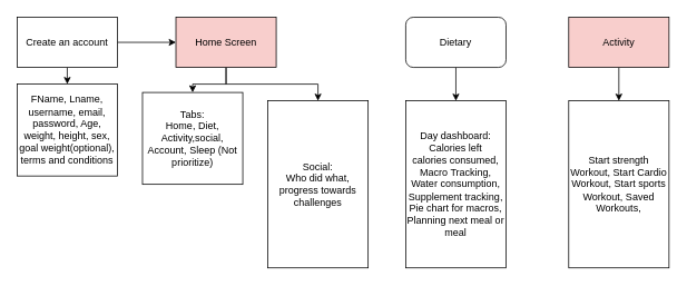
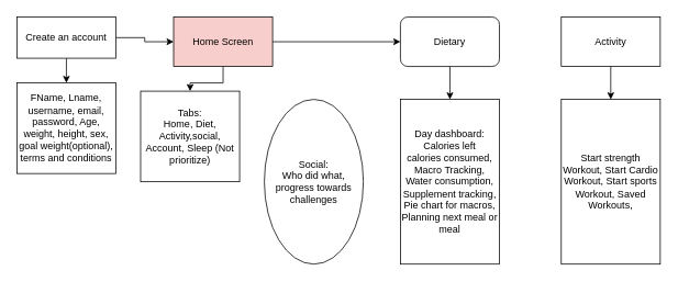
  <mxCell id="0" />
  <mxCell id="1" parent="0" />
  <mxCell id="2" style="edgeStyle=orthogonalEdgeStyle;rounded=0;orthogonalLoop=1;jettySize=auto;html=1;exitX=0.5;exitY=1;exitDx=0;exitDy=0;entryX=0.5;entryY=0;entryDx=0;entryDy=0;" parent="1" source="4" target="5" edge="1"><mxGeometry relative="1" as="geometry" /></mxCell>
  <mxCell id="3" style="edgeStyle=orthogonalEdgeStyle;rounded=0;orthogonalLoop=1;jettySize=auto;html=1;entryX=0;entryY=0.5;entryDx=0;entryDy=0;" parent="1" source="4" target="8" edge="1"><mxGeometry relative="1" as="geometry" /></mxCell>
- <mxCell id="4" value="Create an account" style="rounded=0;whiteSpace=wrap;html=1;" parent="1" vertex="1"><mxGeometry x="20" y="20" width="120" height="60" as="geometry" /></mxCell>
+ <mxCell id="4" value="Create an account" style="rounded=0;whiteSpace=wrap;html=1;" parent="1" vertex="1"><mxGeometry x="20" y="20" width="120" height="50" as="geometry" /></mxCell>
  <mxCell id="5" value="FName, Lname, username, email, password, Age, weight, height, sex, goal weight(optional), terms and conditions" style="rounded=0;whiteSpace=wrap;html=1;" parent="1" vertex="1"><mxGeometry x="20" y="100" width="120" height="110" as="geometry" /></mxCell>
  <mxCell id="6" style="edgeStyle=orthogonalEdgeStyle;rounded=0;orthogonalLoop=1;jettySize=auto;html=1;" parent="1" source="8" target="9" edge="1"><mxGeometry relative="1" as="geometry" /></mxCell>
- <mxCell id="7" style="edgeStyle=orthogonalEdgeStyle;rounded=0;orthogonalLoop=1;jettySize=auto;html=1;entryX=0.5;entryY=0;entryDx=0;entryDy=0;" parent="1" source="8" target="10" edge="1"><mxGeometry relative="1" as="geometry" /></mxCell>
+ <mxCell id="7" style="edgeStyle=orthogonalEdgeStyle;rounded=0;orthogonalLoop=1;jettySize=auto;html=1;" parent="1" source="8" target="12" edge="1"><mxGeometry relative="1" as="geometry" /></mxCell>
  <mxCell id="8" value="Home Screen" style="rounded=0;whiteSpace=wrap;html=1;fillColor=#f8cecc;" parent="1" vertex="1"><mxGeometry x="210" y="20" width="120" height="60" as="geometry" /></mxCell>
  <mxCell id="9" value="&lt;div&gt;Tabs:&lt;/div&gt;&lt;div&gt;Home, Diet, Activity,social, Account, Sleep (Not prioritize)&lt;br&gt;&lt;/div&gt;" style="rounded=0;whiteSpace=wrap;html=1;" parent="1" vertex="1"><mxGeometry x="170" y="110" width="120" height="110" as="geometry" /></mxCell>
- <mxCell id="10" value="&lt;div&gt;Social:&lt;/div&gt;&lt;div&gt;Who did what, progress towards challenges&lt;br&gt;&lt;/div&gt;" style="rounded=0;whiteSpace=wrap;html=1;" parent="1" vertex="1"><mxGeometry x="320" y="120" width="120" height="200" as="geometry" /></mxCell>
+ <mxCell id="10" value="&lt;div&gt;Social:&lt;/div&gt;&lt;div&gt;Who did what, progress towards challenges&lt;br&gt;&lt;/div&gt;" style="ellipse;whiteSpace=wrap;html=1;" parent="1" vertex="1"><mxGeometry x="320" y="120" width="120" height="200" as="geometry" /></mxCell>
  <mxCell id="11" style="edgeStyle=orthogonalEdgeStyle;rounded=0;orthogonalLoop=1;jettySize=auto;html=1;entryX=0.5;entryY=0;entryDx=0;entryDy=0;" parent="1" source="12" target="13" edge="1"><mxGeometry relative="1" as="geometry" /></mxCell>
  <mxCell id="12" value="Dietary" style="whiteSpace=wrap;html=1;rounded=1;" parent="1" vertex="1"><mxGeometry x="485" y="20" width="120" height="60" as="geometry" /></mxCell>
  <mxCell id="13" value="&lt;div&gt;Day dashboard:&lt;/div&gt;&lt;div&gt;Calories left&lt;/div&gt;&lt;div&gt;calories consumed, Macro Tracking, Water consumption, Supplement tracking, Pie chart for macros, &lt;br&gt;&lt;/div&gt;Planning next meal or meal " style="rounded=0;whiteSpace=wrap;html=1;" parent="1" vertex="1"><mxGeometry x="485" y="120" width="120" height="200" as="geometry" /></mxCell>
  <mxCell id="14" style="edgeStyle=orthogonalEdgeStyle;rounded=0;orthogonalLoop=1;jettySize=auto;html=1;entryX=0.5;entryY=0;entryDx=0;entryDy=0;" parent="1" source="15" target="16" edge="1"><mxGeometry relative="1" as="geometry" /></mxCell>
- <mxCell id="15" value="Activity" style="rounded=0;whiteSpace=wrap;html=1;fillColor=#f8cecc;" parent="1" vertex="1"><mxGeometry x="680" y="20" width="120" height="60" as="geometry" /></mxCell>
+ <mxCell id="15" value="Activity" style="rounded=0;whiteSpace=wrap;html=1;" parent="1" vertex="1"><mxGeometry x="680" y="20" width="120" height="60" as="geometry" /></mxCell>
  <mxCell id="16" value="Start strength Workout, Start Cardio Workout, Start sports Workout, Saved Workouts, " style="rounded=0;whiteSpace=wrap;html=1;" parent="1" vertex="1"><mxGeometry x="680" y="120" width="120" height="200" as="geometry" /></mxCell>
